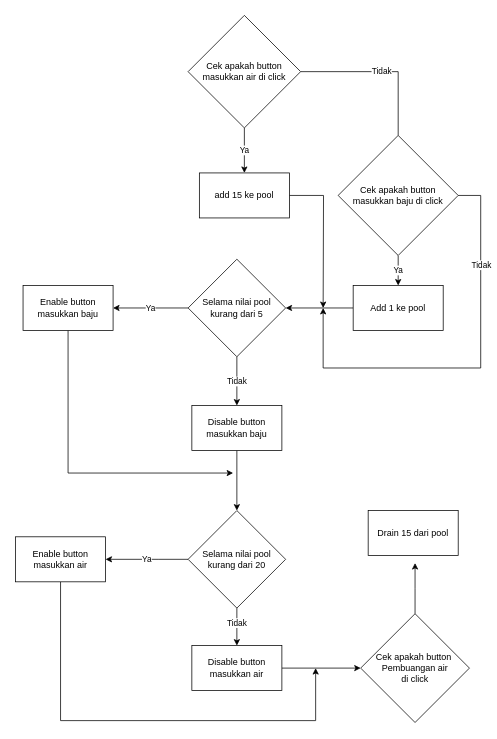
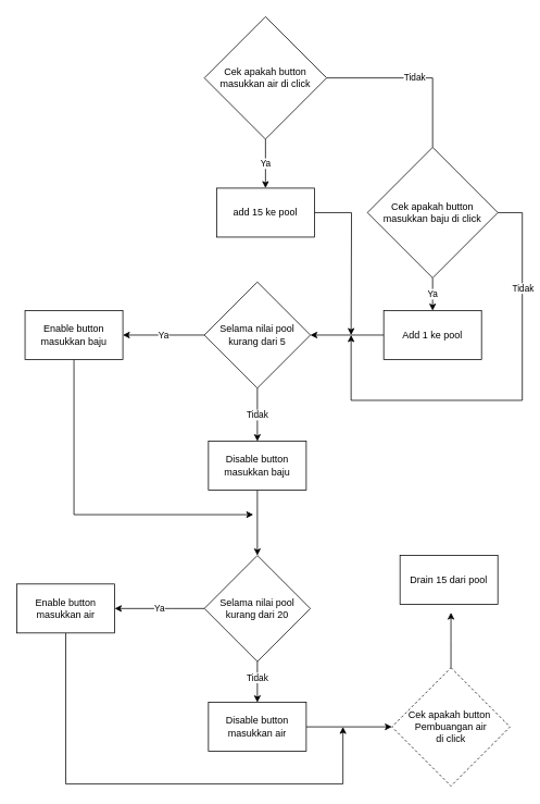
  <mxCell id="0" />
  <mxCell id="1" parent="0" />
  <mxCell id="2" value="Ya" style="edgeStyle=orthogonalEdgeStyle;rounded=0;orthogonalLoop=1;jettySize=auto;html=1;entryX=0.5;entryY=0;entryDx=0;entryDy=0;" edge="1" parent="1" source="4" target="6"><mxGeometry relative="1" as="geometry"><mxPoint x="325" y="230" as="targetPoint" /></mxGeometry></mxCell>
  <mxCell id="3" value="Tidak" style="edgeStyle=orthogonalEdgeStyle;rounded=0;orthogonalLoop=1;jettySize=auto;html=1;entryX=0.5;entryY=0;entryDx=0;entryDy=0;endArrow=none;" edge="1" parent="1" source="4" target="10"><mxGeometry relative="1" as="geometry" /></mxCell>
  <mxCell id="4" value="Cek apakah button&lt;br&gt;masukkan air di click" style="rhombus;whiteSpace=wrap;html=1;" vertex="1" parent="1"><mxGeometry x="250" y="20" width="150" height="150" as="geometry" /></mxCell>
  <mxCell id="5" style="edgeStyle=orthogonalEdgeStyle;rounded=0;orthogonalLoop=1;jettySize=auto;html=1;" edge="1" parent="1" source="6"><mxGeometry relative="1" as="geometry"><mxPoint x="430" y="410" as="targetPoint" /></mxGeometry></mxCell>
  <mxCell id="6" value="add 15 ke pool" style="rounded=0;whiteSpace=wrap;html=1;" vertex="1" parent="1"><mxGeometry x="265" y="230" width="120" height="60" as="geometry" /></mxCell>
  <mxCell id="7" value="Ya" style="edgeStyle=orthogonalEdgeStyle;rounded=0;orthogonalLoop=1;jettySize=auto;html=1;entryX=0.5;entryY=0;entryDx=0;entryDy=0;exitX=0.5;exitY=1;exitDx=0;exitDy=0;" edge="1" parent="1" source="10" target="12"><mxGeometry relative="1" as="geometry"><mxPoint x="335" y="580" as="targetPoint" /></mxGeometry></mxCell>
  <mxCell id="8" style="edgeStyle=orthogonalEdgeStyle;rounded=0;orthogonalLoop=1;jettySize=auto;html=1;" edge="1" parent="1" source="10"><mxGeometry relative="1" as="geometry"><mxPoint x="430" y="410" as="targetPoint" /><Array as="points"><mxPoint x="640" y="260" /><mxPoint x="640" y="490" /><mxPoint x="430" y="490" /></Array></mxGeometry></mxCell>
  <mxCell id="9" value="Tidak" style="edgeLabel;html=1;align=center;verticalAlign=middle;resizable=0;points=[];" vertex="1" connectable="0" parent="8"><mxGeometry x="-0.558" relative="1" as="geometry"><mxPoint as="offset" /></mxGeometry></mxCell>
  <mxCell id="10" value="Cek apakah button&lt;br&gt;masukkan baju di click" style="rhombus;whiteSpace=wrap;html=1;" vertex="1" parent="1"><mxGeometry x="450" y="180" width="160" height="160" as="geometry" /></mxCell>
  <mxCell id="11" style="edgeStyle=orthogonalEdgeStyle;rounded=0;orthogonalLoop=1;jettySize=auto;html=1;entryX=1;entryY=0.5;entryDx=0;entryDy=0;" edge="1" parent="1" source="12" target="15"><mxGeometry relative="1" as="geometry"><mxPoint x="360" y="410" as="targetPoint" /></mxGeometry></mxCell>
  <mxCell id="12" value="Add 1 ke pool" style="rounded=0;whiteSpace=wrap;html=1;" vertex="1" parent="1"><mxGeometry x="470" y="380" width="120" height="60" as="geometry" /></mxCell>
  <mxCell id="13" value="Ya" style="edgeStyle=orthogonalEdgeStyle;rounded=0;orthogonalLoop=1;jettySize=auto;html=1;entryX=1;entryY=0.5;entryDx=0;entryDy=0;" edge="1" parent="1" source="15" target="17"><mxGeometry relative="1" as="geometry"><mxPoint x="160" y="410" as="targetPoint" /></mxGeometry></mxCell>
  <mxCell id="14" value="Tidak" style="edgeStyle=orthogonalEdgeStyle;rounded=0;orthogonalLoop=1;jettySize=auto;html=1;" edge="1" parent="1" source="15" target="19"><mxGeometry relative="1" as="geometry" /></mxCell>
  <mxCell id="15" value="Selama nilai pool kurang dari 5" style="rhombus;whiteSpace=wrap;html=1;" vertex="1" parent="1"><mxGeometry x="250" y="345" width="130" height="130" as="geometry" /></mxCell>
  <mxCell id="16" style="edgeStyle=orthogonalEdgeStyle;rounded=0;orthogonalLoop=1;jettySize=auto;html=1;" edge="1" parent="1" source="17"><mxGeometry relative="1" as="geometry"><mxPoint x="310" y="630" as="targetPoint" /><Array as="points"><mxPoint x="90" y="630" /></Array></mxGeometry></mxCell>
  <mxCell id="17" value="Enable button masukkan baju" style="rounded=0;whiteSpace=wrap;html=1;" vertex="1" parent="1"><mxGeometry x="30" y="380" width="120" height="60" as="geometry" /></mxCell>
  <mxCell id="18" style="edgeStyle=orthogonalEdgeStyle;rounded=0;orthogonalLoop=1;jettySize=auto;html=1;entryX=0.5;entryY=0;entryDx=0;entryDy=0;" edge="1" parent="1" source="19" target="22"><mxGeometry relative="1" as="geometry"><mxPoint x="315" y="690" as="targetPoint" /></mxGeometry></mxCell>
  <mxCell id="19" value="Disable button masukkan baju" style="whiteSpace=wrap;html=1;" vertex="1" parent="1"><mxGeometry x="255" y="540" width="120" height="60" as="geometry" /></mxCell>
  <mxCell id="20" style="edgeStyle=orthogonalEdgeStyle;rounded=0;orthogonalLoop=1;jettySize=auto;html=1;entryX=0.5;entryY=0;entryDx=0;entryDy=0;" edge="1" parent="1" source="22" target="27"><mxGeometry relative="1" as="geometry"><mxPoint x="315" y="870" as="targetPoint" /></mxGeometry></mxCell>
  <mxCell id="21" value="Tidak" style="edgeLabel;html=1;align=center;verticalAlign=middle;resizable=0;points=[];" vertex="1" connectable="0" parent="20"><mxGeometry x="-0.257" y="-1" relative="1" as="geometry"><mxPoint as="offset" /></mxGeometry></mxCell>
  <mxCell id="22" value="Selama nilai pool kurang dari 20" style="rhombus;whiteSpace=wrap;html=1;" vertex="1" parent="1"><mxGeometry x="250" y="680" width="130" height="130" as="geometry" /></mxCell>
  <mxCell id="23" value="Ya" style="edgeStyle=orthogonalEdgeStyle;rounded=0;orthogonalLoop=1;jettySize=auto;html=1;entryX=1;entryY=0.5;entryDx=0;entryDy=0;exitX=0;exitY=0.5;exitDx=0;exitDy=0;" edge="1" parent="1" target="25" source="22"><mxGeometry relative="1" as="geometry"><mxPoint x="150" y="740" as="targetPoint" /><mxPoint x="250" y="735" as="sourcePoint" /><Array as="points"><mxPoint x="210" y="745" /><mxPoint x="210" y="745" /></Array></mxGeometry></mxCell>
  <mxCell id="24" style="edgeStyle=orthogonalEdgeStyle;rounded=0;orthogonalLoop=1;jettySize=auto;html=1;" edge="1" parent="1" source="25"><mxGeometry relative="1" as="geometry"><mxPoint x="420" y="890" as="targetPoint" /><Array as="points"><mxPoint x="80" y="960" /></Array></mxGeometry></mxCell>
  <mxCell id="25" value="Enable button masukkan air" style="rounded=0;whiteSpace=wrap;html=1;" vertex="1" parent="1"><mxGeometry x="20" y="715" width="120" height="60" as="geometry" /></mxCell>
  <mxCell id="26" style="edgeStyle=orthogonalEdgeStyle;rounded=0;orthogonalLoop=1;jettySize=auto;html=1;entryX=0;entryY=0.5;entryDx=0;entryDy=0;" edge="1" parent="1" source="27" target="29"><mxGeometry relative="1" as="geometry"><mxPoint x="470" y="890" as="targetPoint" /></mxGeometry></mxCell>
  <mxCell id="27" value="Disable button masukkan air" style="whiteSpace=wrap;html=1;" vertex="1" parent="1"><mxGeometry x="255" y="860" width="120" height="60" as="geometry" /></mxCell>
  <mxCell id="28" style="edgeStyle=orthogonalEdgeStyle;rounded=0;orthogonalLoop=1;jettySize=auto;html=1;" edge="1" parent="1" source="29"><mxGeometry relative="1" as="geometry"><mxPoint x="552.5" y="750" as="targetPoint" /></mxGeometry></mxCell>
- <mxCell id="29" value="Cek apakah button&amp;nbsp;&lt;br&gt;Pembuangan air&lt;br&gt;di click" style="rhombus;whiteSpace=wrap;html=1;" vertex="1" parent="1"><mxGeometry x="480" y="817.5" width="145" height="145" as="geometry" /></mxCell>
+ <mxCell id="29" value="Cek apakah button&amp;nbsp;&lt;br&gt;Pembuangan air&lt;br&gt;di click" style="rhombus;whiteSpace=wrap;html=1;dashed=1;" vertex="1" parent="1"><mxGeometry x="480" y="817.5" width="145" height="145" as="geometry" /></mxCell>
  <mxCell id="30" value="Drain 15 dari pool" style="rounded=0;whiteSpace=wrap;html=1;" vertex="1" parent="1"><mxGeometry x="490" y="680" width="120" height="60" as="geometry" /></mxCell>
